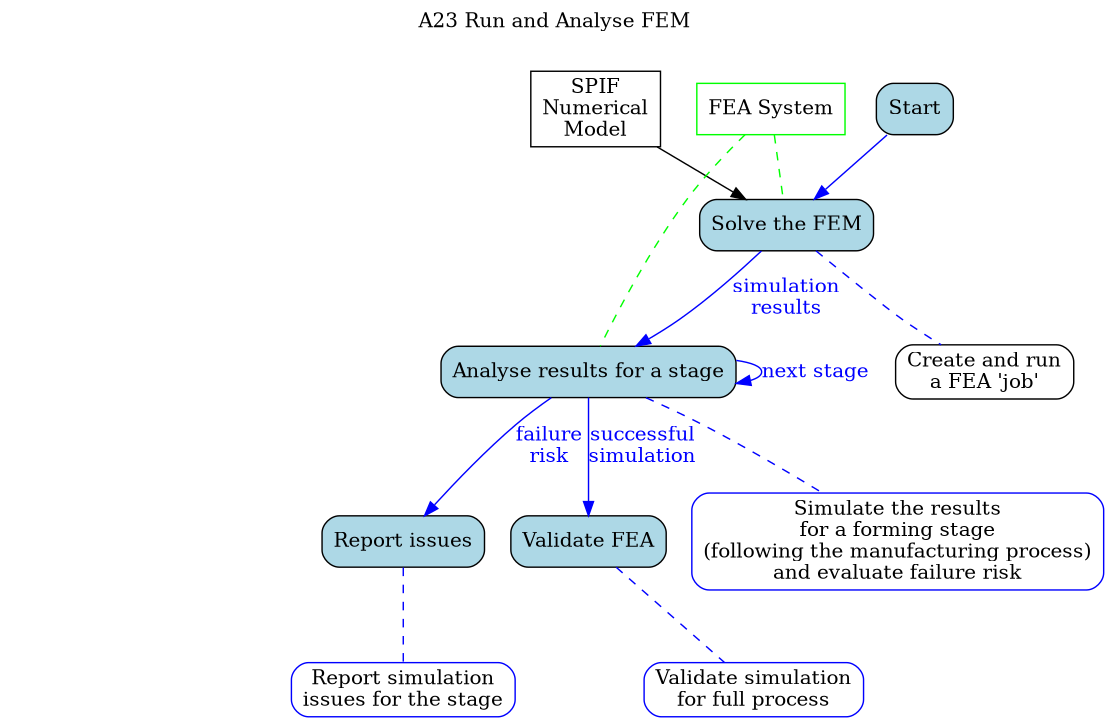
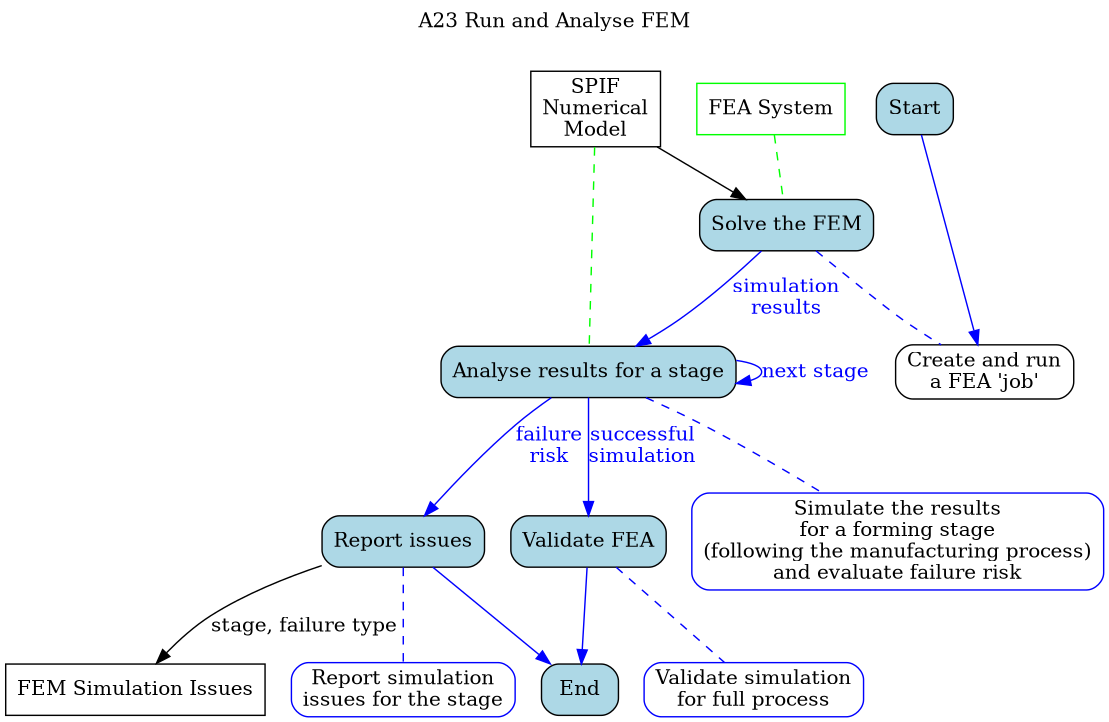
  digraph {
    label="A23 Run and Analyse FEM"
    labelloc=t
    node [color=black fillcolor=white shape=box style="filled, rounded"]
    edge [color=blue dir=forward fontcolor=blue style=solid]
    n1 [label="SPIF\nNumerical\nModel" style=filled]
    n2 [fillcolor=lightblue label="Solve the FEM"]
    n3 [fillcolor=lightblue label="Analyse results for a stage"]
    n4 [label="Create and run\na FEA 'job'"]
+   n5 [label="FEM Simulation Issues" style=filled]
    n6 [color=green label="FEA System" style=filled]
    n7 [fillcolor=lightblue label="Report issues"]
    n8 [fillcolor=lightblue label="Validate FEA"]
    n9 [color=blue label="Simulate the results\nfor a forming stage\n(following the manufacturing process)\nand evaluate failure risk"]
    Start [fillcolor=lightblue]
+   End [fillcolor=lightblue]
    n12 [color=blue label="Report simulation\nissues for the stage"]
    n13 [color=blue label="Validate simulation\nfor full process"]
    n1 -> n2 [color=black fontcolor=black]
    n2 -> n3 [label="simulation\nresults"]
    n2 -> n4 [dir=none style=dashed fontcolor=""]
    n3 -> n3 [label="next stage"]
    n3 -> n7 [label="failure\nrisk"]
    n3 -> n8 [label="successful\nsimulation"]
    n3 -> n9 [dir=none style=dashed fontcolor=""]
    n6 -> n2 [color=green dir=none style=dashed]
-   n6 -> n3 [color=green dir=none style=dashed]
+   n1 -> n3 [color=green dir=none style=dashed]
+   n7 -> n5 [color=black fontcolor=black label="stage, failure type"]
+   n7 -> End
    n7 -> n12 [dir=none style=dashed fontcolor=""]
+   n8 -> End
    n8 -> n13 [dir=none style=dashed fontcolor=""]
-   Start -> n2
+   Start -> n4
  }
